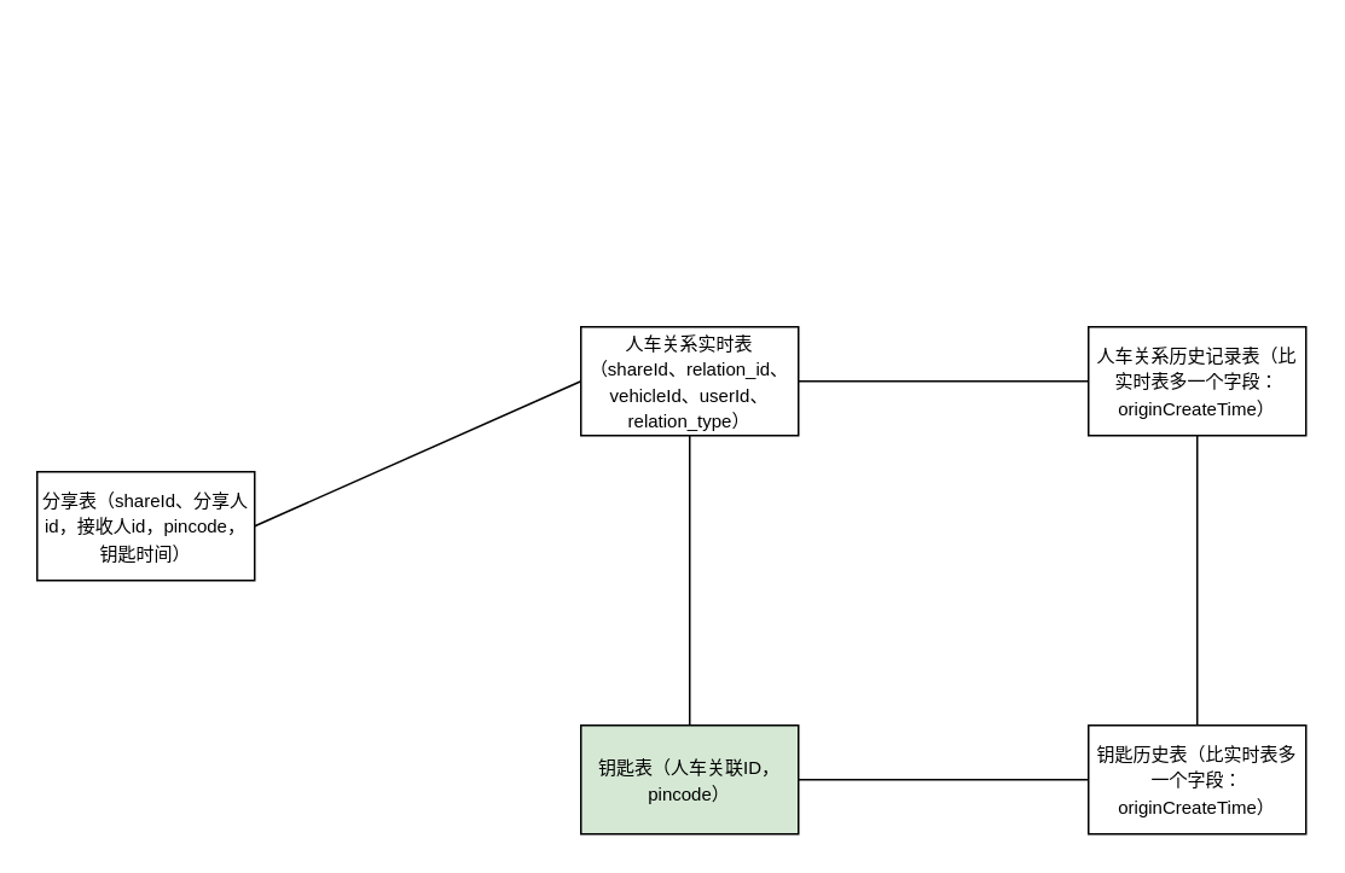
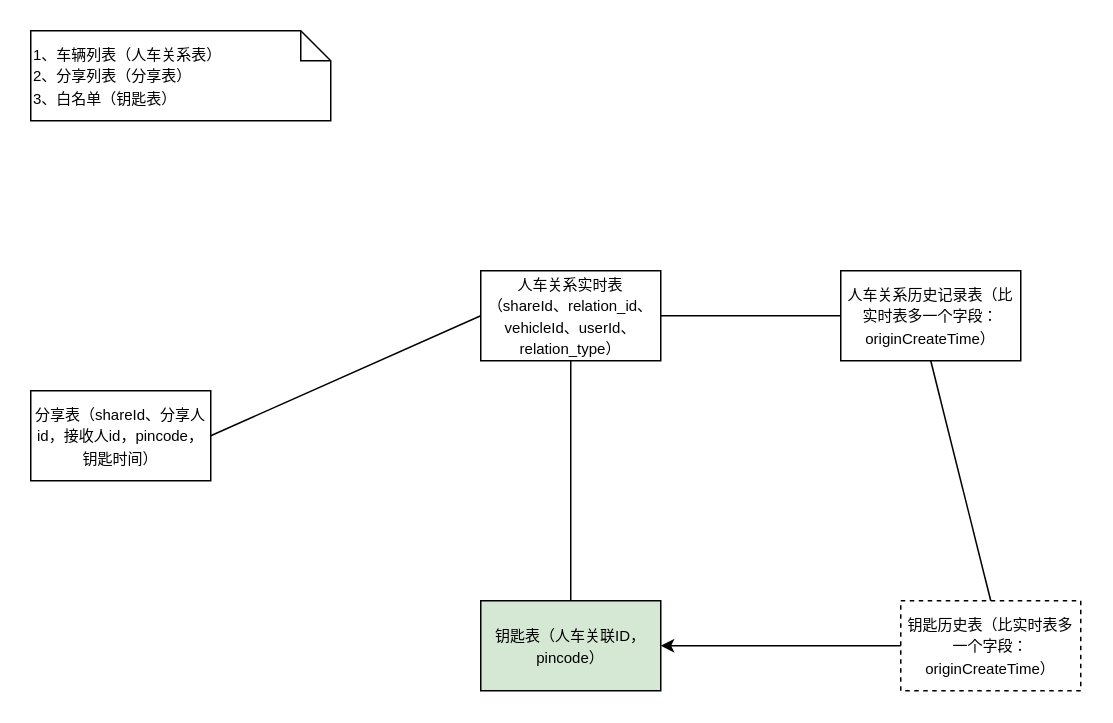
  <mxCell id="0" />
  <mxCell id="1" parent="0" />
  <mxCell id="2" value="&lt;font style=&quot;font-size: 10px;&quot;&gt;分享表（shareId、分享人id，接收人id，pincode，钥匙时间）&lt;/font&gt;" style="rounded=0;whiteSpace=wrap;html=1;" vertex="1" parent="1"><mxGeometry x="20" y="260" width="120" height="60" as="geometry" /></mxCell>
  <mxCell id="3" value="&lt;font style=&quot;font-size: 10px;&quot;&gt;人车关系实时表（shareId、relation_id、vehicleId、userId、relation_type）&lt;/font&gt;" style="rounded=0;whiteSpace=wrap;html=1;" vertex="1" parent="1"><mxGeometry x="320" y="180" width="120" height="60" as="geometry" /></mxCell>
- <mxCell id="4" value="&lt;font style=&quot;font-size: 10px;&quot;&gt;人车关系历史记录表（比实时表多一个字段：originCreateTime）&lt;/font&gt;" style="rounded=0;whiteSpace=wrap;html=1;" vertex="1" parent="1"><mxGeometry x="600" y="180" width="120" height="60" as="geometry" /></mxCell>
+ <mxCell id="4" value="&lt;font style=&quot;font-size: 10px;&quot;&gt;人车关系历史记录表（比实时表多一个字段：originCreateTime）&lt;/font&gt;" style="rounded=0;whiteSpace=wrap;html=1;" vertex="1" parent="1"><mxGeometry x="560" y="180" width="120" height="60" as="geometry" /></mxCell>
  <mxCell id="5" value="&lt;font style=&quot;font-size: 10px;&quot;&gt;钥匙表（人车关联ID，pincode）&lt;/font&gt;" style="rounded=0;whiteSpace=wrap;html=1;fillColor=#d5e8d4;" vertex="1" parent="1"><mxGeometry x="320" y="400" width="120" height="60" as="geometry" /></mxCell>
- <mxCell id="6" value="&lt;font style=&quot;font-size: 10px;&quot;&gt;钥匙历史表（比实时表多一个字段：originCreateTime）&lt;/font&gt;" style="rounded=0;whiteSpace=wrap;html=1;" vertex="1" parent="1"><mxGeometry x="600" y="400" width="120" height="60" as="geometry" /></mxCell>
+ <mxCell id="6" value="&lt;font style=&quot;font-size: 10px;&quot;&gt;钥匙历史表（比实时表多一个字段：originCreateTime）&lt;/font&gt;" style="rounded=0;whiteSpace=wrap;html=1;dashed=1;" vertex="1" parent="1"><mxGeometry x="600" y="400" width="120" height="60" as="geometry" /></mxCell>
  <mxCell id="7" value="" style="endArrow=none;html=1;rounded=0;entryX=0;entryY=0.5;entryDx=0;entryDy=0;exitX=1;exitY=0.5;exitDx=0;exitDy=0;" edge="1" parent="1" source="2" target="3"><mxGeometry width="50" height="50" relative="1" as="geometry"><mxPoint x="10" y="130" as="sourcePoint" /><mxPoint x="60" y="80" as="targetPoint" /></mxGeometry></mxCell>
  <mxCell id="8" value="" style="endArrow=none;html=1;rounded=0;entryX=0;entryY=0.5;entryDx=0;entryDy=0;exitX=1;exitY=0.5;exitDx=0;exitDy=0;" edge="1" parent="1" source="3" target="4"><mxGeometry width="50" height="50" relative="1" as="geometry"><mxPoint x="450" y="210" as="sourcePoint" /><mxPoint x="570" y="210" as="targetPoint" /></mxGeometry></mxCell>
  <mxCell id="9" value="" style="endArrow=none;html=1;rounded=0;entryX=0.5;entryY=0;entryDx=0;entryDy=0;exitX=0.5;exitY=1;exitDx=0;exitDy=0;" edge="1" parent="1" source="3" target="5"><mxGeometry width="50" height="50" relative="1" as="geometry"><mxPoint x="450" y="220" as="sourcePoint" /><mxPoint x="610" y="220" as="targetPoint" /></mxGeometry></mxCell>
- <mxCell id="10" value="" style="endArrow=none;html=1;rounded=0;entryX=1;entryY=0.5;entryDx=0;entryDy=0;exitX=0;exitY=0.5;exitDx=0;exitDy=0;" edge="1" parent="1" source="6" target="5"><mxGeometry width="50" height="50" relative="1" as="geometry"><mxPoint x="390" y="250" as="sourcePoint" /><mxPoint x="390" y="410" as="targetPoint" /></mxGeometry></mxCell>
+ <mxCell id="10" value="" style="endArrow=classic;html=1;rounded=0;entryX=1;entryY=0.5;entryDx=0;entryDy=0;exitX=0;exitY=0.5;exitDx=0;exitDy=0;" edge="1" parent="1" source="6" target="5"><mxGeometry width="50" height="50" relative="1" as="geometry"><mxPoint x="390" y="250" as="sourcePoint" /><mxPoint x="390" y="410" as="targetPoint" /></mxGeometry></mxCell>
  <mxCell id="11" value="" style="endArrow=none;html=1;rounded=0;entryX=0.5;entryY=0;entryDx=0;entryDy=0;exitX=0.5;exitY=1;exitDx=0;exitDy=0;" edge="1" parent="1" source="4" target="6"><mxGeometry width="50" height="50" relative="1" as="geometry"><mxPoint x="610" y="440" as="sourcePoint" /><mxPoint x="450" y="440" as="targetPoint" /></mxGeometry></mxCell>
+ <mxCell id="12" value="&lt;div&gt;&lt;font style=&quot;font-size: 10px;&quot;&gt;1、车辆列表（人车关系表）&lt;/font&gt;&lt;/div&gt;&lt;div&gt;&lt;font style=&quot;font-size: 10px;&quot;&gt;2、分享列表&lt;span style=&quot;background-color: transparent; color: light-dark(rgb(0, 0, 0), rgb(255, 255, 255));&quot;&gt;（分享表）&lt;/span&gt;&lt;/font&gt;&lt;/div&gt;&lt;div&gt;&lt;span style=&quot;background-color: transparent; color: light-dark(rgb(0, 0, 0), rgb(255, 255, 255));&quot;&gt;&lt;font style=&quot;font-size: 10px;&quot;&gt;3、白名单（钥匙表）&lt;/font&gt;&lt;/span&gt;&lt;/div&gt;" style="shape=note;size=20;whiteSpace=wrap;html=1;align=left;" vertex="1" parent="1"><mxGeometry x="20" y="20" width="200" height="60" as="geometry" /></mxCell>
